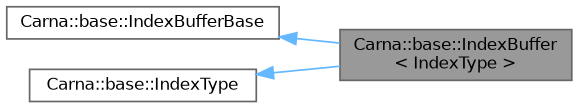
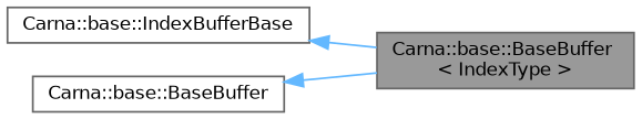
  digraph {
    rankdir=LR
    node [color=gray40 fillcolor=white fontname=Helvetica fontsize=10 shape=box style=filled]
    edge [color=steelblue1 dir=back fontname=Helvetica fontsize=10 labelfontname=Helvetica labelfontsize=10 style=solid]
-   n1 [fillcolor=grey60 fontcolor=black height=0.2 label="Carna::base::IndexBuffer\l\< IndexType \>" width=0.4]
+   n1 [fillcolor=grey60 fontcolor=black height=0.2 label="Carna::base::BaseBuffer\l\< IndexType \>" width=0.4]
    n2 [height=0.2 label="Carna::base::IndexBufferBase" width=0.4]
-   n3 [height=0.2 label="Carna::base::IndexType" width=0.4]
+   n3 [height=0.2 label="Carna::base::BaseBuffer" width=0.4]
    n2 -> n1
    n3 -> n1
  }
